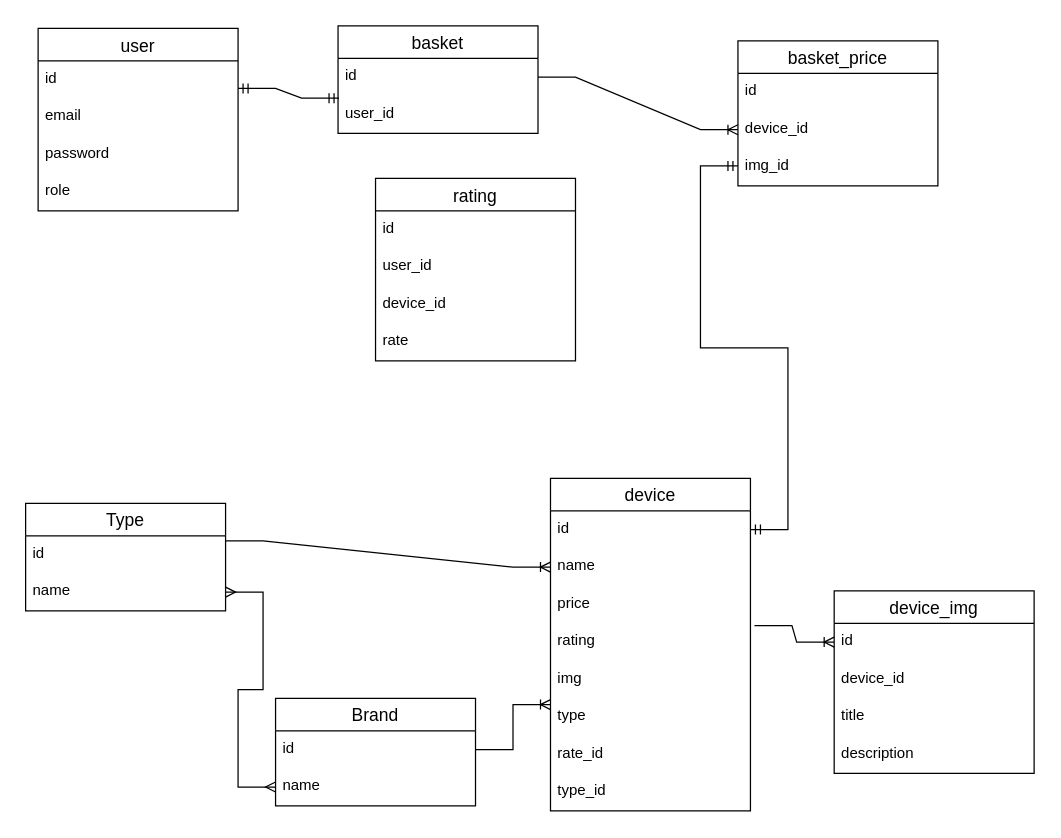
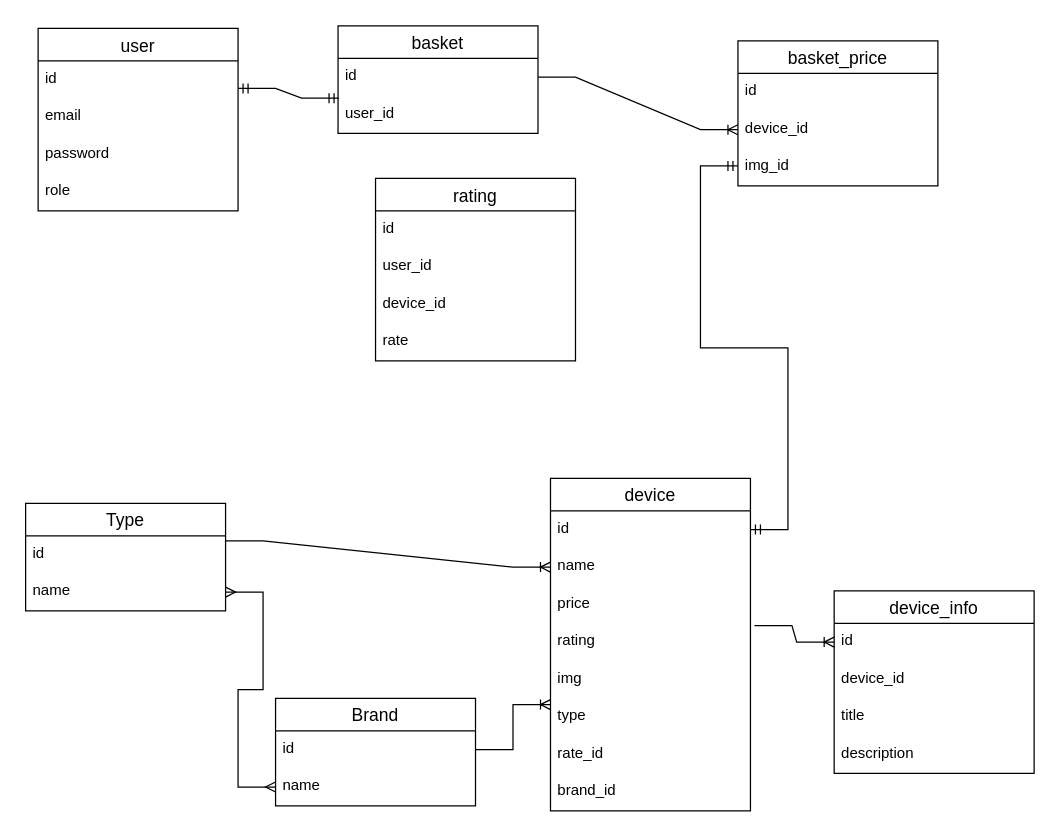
  <mxCell id="0" />
  <mxCell id="1" parent="0" />
  <mxCell id="2" value="user" style="swimlane;fontStyle=0;childLayout=stackLayout;horizontal=1;startSize=26;horizontalStack=0;resizeParent=1;resizeParentMax=0;resizeLast=0;collapsible=1;marginBottom=0;align=center;fontSize=14;" vertex="1" parent="1"><mxGeometry x="30" y="22" width="160" height="146" as="geometry" /></mxCell>
  <mxCell id="3" value="id" style="text;strokeColor=none;fillColor=none;spacingLeft=4;spacingRight=4;overflow=hidden;rotatable=0;points=[[0,0.5],[1,0.5]];portConstraint=eastwest;fontSize=12;" vertex="1" parent="2"><mxGeometry y="26" width="160" height="30" as="geometry" /></mxCell>
  <mxCell id="4" value="email" style="text;strokeColor=none;fillColor=none;spacingLeft=4;spacingRight=4;overflow=hidden;rotatable=0;points=[[0,0.5],[1,0.5]];portConstraint=eastwest;fontSize=12;" vertex="1" parent="2"><mxGeometry y="56" width="160" height="30" as="geometry" /></mxCell>
  <mxCell id="5" value="password" style="text;strokeColor=none;fillColor=none;spacingLeft=4;spacingRight=4;overflow=hidden;rotatable=0;points=[[0,0.5],[1,0.5]];portConstraint=eastwest;fontSize=12;" vertex="1" parent="2"><mxGeometry y="86" width="160" height="30" as="geometry" /></mxCell>
  <mxCell id="6" value="role" style="text;strokeColor=none;fillColor=none;spacingLeft=4;spacingRight=4;overflow=hidden;rotatable=0;points=[[0,0.5],[1,0.5]];portConstraint=eastwest;fontSize=12;" vertex="1" parent="2"><mxGeometry y="116" width="160" height="30" as="geometry" /></mxCell>
  <mxCell id="7" value="basket" style="swimlane;fontStyle=0;childLayout=stackLayout;horizontal=1;startSize=26;horizontalStack=0;resizeParent=1;resizeParentMax=0;resizeLast=0;collapsible=1;marginBottom=0;align=center;fontSize=14;" vertex="1" parent="1"><mxGeometry x="270" y="20" width="160" height="86" as="geometry" /></mxCell>
  <mxCell id="8" value="id" style="text;strokeColor=none;fillColor=none;spacingLeft=4;spacingRight=4;overflow=hidden;rotatable=0;points=[[0,0.5],[1,0.5]];portConstraint=eastwest;fontSize=12;" vertex="1" parent="7"><mxGeometry y="26" width="160" height="30" as="geometry" /></mxCell>
  <mxCell id="9" value="user_id" style="text;strokeColor=none;fillColor=none;spacingLeft=4;spacingRight=4;overflow=hidden;rotatable=0;points=[[0,0.5],[1,0.5]];portConstraint=eastwest;fontSize=12;" vertex="1" parent="7"><mxGeometry y="56" width="160" height="30" as="geometry" /></mxCell>
  <mxCell id="10" value="" style="edgeStyle=entityRelationEdgeStyle;fontSize=12;html=1;endArrow=ERmandOne;startArrow=ERmandOne;rounded=0;entryX=0.005;entryY=0.06;entryDx=0;entryDy=0;entryPerimeter=0;" edge="1" parent="1" target="9"><mxGeometry width="100" height="100" relative="1" as="geometry"><mxPoint x="190" y="70" as="sourcePoint" /><mxPoint x="460" y="232" as="targetPoint" /></mxGeometry></mxCell>
  <mxCell id="11" value="device" style="swimlane;fontStyle=0;childLayout=stackLayout;horizontal=1;startSize=26;horizontalStack=0;resizeParent=1;resizeParentMax=0;resizeLast=0;collapsible=1;marginBottom=0;align=center;fontSize=14;" vertex="1" parent="1"><mxGeometry x="440" y="382" width="160" height="266" as="geometry" /></mxCell>
  <mxCell id="12" value="id" style="text;strokeColor=none;fillColor=none;spacingLeft=4;spacingRight=4;overflow=hidden;rotatable=0;points=[[0,0.5],[1,0.5]];portConstraint=eastwest;fontSize=12;" vertex="1" parent="11"><mxGeometry y="26" width="160" height="30" as="geometry" /></mxCell>
  <mxCell id="13" value="name" style="text;strokeColor=none;fillColor=none;spacingLeft=4;spacingRight=4;overflow=hidden;rotatable=0;points=[[0,0.5],[1,0.5]];portConstraint=eastwest;fontSize=12;" vertex="1" parent="11"><mxGeometry y="56" width="160" height="30" as="geometry" /></mxCell>
  <mxCell id="14" value="price" style="text;strokeColor=none;fillColor=none;spacingLeft=4;spacingRight=4;overflow=hidden;rotatable=0;points=[[0,0.5],[1,0.5]];portConstraint=eastwest;fontSize=12;" vertex="1" parent="11"><mxGeometry y="86" width="160" height="30" as="geometry" /></mxCell>
  <mxCell id="15" value="rating" style="text;strokeColor=none;fillColor=none;spacingLeft=4;spacingRight=4;overflow=hidden;rotatable=0;points=[[0,0.5],[1,0.5]];portConstraint=eastwest;fontSize=12;" vertex="1" parent="11"><mxGeometry y="116" width="160" height="30" as="geometry" /></mxCell>
  <mxCell id="16" value="img" style="text;strokeColor=none;fillColor=none;spacingLeft=4;spacingRight=4;overflow=hidden;rotatable=0;points=[[0,0.5],[1,0.5]];portConstraint=eastwest;fontSize=12;" vertex="1" parent="11"><mxGeometry y="146" width="160" height="30" as="geometry" /></mxCell>
  <mxCell id="17" value="type" style="text;strokeColor=none;fillColor=none;spacingLeft=4;spacingRight=4;overflow=hidden;rotatable=0;points=[[0,0.5],[1,0.5]];portConstraint=eastwest;fontSize=12;" vertex="1" parent="11"><mxGeometry y="176" width="160" height="30" as="geometry" /></mxCell>
  <mxCell id="18" value="rate_id" style="text;strokeColor=none;fillColor=none;spacingLeft=4;spacingRight=4;overflow=hidden;rotatable=0;points=[[0,0.5],[1,0.5]];portConstraint=eastwest;fontSize=12;" vertex="1" parent="11"><mxGeometry y="206" width="160" height="30" as="geometry" /></mxCell>
- <mxCell id="19" value="type_id" style="text;strokeColor=none;fillColor=none;spacingLeft=4;spacingRight=4;overflow=hidden;rotatable=0;points=[[0,0.5],[1,0.5]];portConstraint=eastwest;fontSize=12;" vertex="1" parent="11"><mxGeometry y="236" width="160" height="30" as="geometry" /></mxCell>
+ <mxCell id="19" value="brand_id" style="text;strokeColor=none;fillColor=none;spacingLeft=4;spacingRight=4;overflow=hidden;rotatable=0;points=[[0,0.5],[1,0.5]];portConstraint=eastwest;fontSize=12;" vertex="1" parent="11"><mxGeometry y="236" width="160" height="30" as="geometry" /></mxCell>
  <mxCell id="20" value="Brand" style="swimlane;fontStyle=0;childLayout=stackLayout;horizontal=1;startSize=26;horizontalStack=0;resizeParent=1;resizeParentMax=0;resizeLast=0;collapsible=1;marginBottom=0;align=center;fontSize=14;" vertex="1" parent="1"><mxGeometry x="220" y="558" width="160" height="86" as="geometry" /></mxCell>
  <mxCell id="21" value="id" style="text;strokeColor=none;fillColor=none;spacingLeft=4;spacingRight=4;overflow=hidden;rotatable=0;points=[[0,0.5],[1,0.5]];portConstraint=eastwest;fontSize=12;" vertex="1" parent="20"><mxGeometry y="26" width="160" height="30" as="geometry" /></mxCell>
  <mxCell id="22" value="name" style="text;strokeColor=none;fillColor=none;spacingLeft=4;spacingRight=4;overflow=hidden;rotatable=0;points=[[0,0.5],[1,0.5]];portConstraint=eastwest;fontSize=12;" vertex="1" parent="20"><mxGeometry y="56" width="160" height="30" as="geometry" /></mxCell>
  <mxCell id="23" value="Type" style="swimlane;fontStyle=0;childLayout=stackLayout;horizontal=1;startSize=26;horizontalStack=0;resizeParent=1;resizeParentMax=0;resizeLast=0;collapsible=1;marginBottom=0;align=center;fontSize=14;" vertex="1" parent="1"><mxGeometry x="20" y="402" width="160" height="86" as="geometry" /></mxCell>
  <mxCell id="24" value="id" style="text;strokeColor=none;fillColor=none;spacingLeft=4;spacingRight=4;overflow=hidden;rotatable=0;points=[[0,0.5],[1,0.5]];portConstraint=eastwest;fontSize=12;" vertex="1" parent="23"><mxGeometry y="26" width="160" height="30" as="geometry" /></mxCell>
  <mxCell id="25" value="name" style="text;strokeColor=none;fillColor=none;spacingLeft=4;spacingRight=4;overflow=hidden;rotatable=0;points=[[0,0.5],[1,0.5]];portConstraint=eastwest;fontSize=12;" vertex="1" parent="23"><mxGeometry y="56" width="160" height="30" as="geometry" /></mxCell>
  <mxCell id="26" value="" style="edgeStyle=entityRelationEdgeStyle;fontSize=12;html=1;endArrow=ERoneToMany;rounded=0;exitX=1;exitY=0.5;exitDx=0;exitDy=0;entryX=0;entryY=0.167;entryDx=0;entryDy=0;entryPerimeter=0;" edge="1" parent="1" source="21" target="17"><mxGeometry width="100" height="100" relative="1" as="geometry"><mxPoint x="360" y="332" as="sourcePoint" /><mxPoint x="460" y="232" as="targetPoint" /></mxGeometry></mxCell>
  <mxCell id="27" value="" style="edgeStyle=entityRelationEdgeStyle;fontSize=12;html=1;endArrow=ERoneToMany;rounded=0;exitX=1;exitY=0.133;exitDx=0;exitDy=0;exitPerimeter=0;entryX=0;entryY=0.5;entryDx=0;entryDy=0;" edge="1" parent="1" source="24" target="13"><mxGeometry width="100" height="100" relative="1" as="geometry"><mxPoint x="360" y="332" as="sourcePoint" /><mxPoint x="460" y="232" as="targetPoint" /></mxGeometry></mxCell>
  <mxCell id="28" value="" style="edgeStyle=entityRelationEdgeStyle;fontSize=12;html=1;endArrow=ERmany;startArrow=ERmany;rounded=0;entryX=1;entryY=0.5;entryDx=0;entryDy=0;exitX=0;exitY=0.5;exitDx=0;exitDy=0;" edge="1" parent="1" source="22" target="25"><mxGeometry width="100" height="100" relative="1" as="geometry"><mxPoint x="20" y="652" as="sourcePoint" /><mxPoint x="70" y="372" as="targetPoint" /></mxGeometry></mxCell>
- <mxCell id="29" value="device_img" style="swimlane;fontStyle=0;childLayout=stackLayout;horizontal=1;startSize=26;horizontalStack=0;resizeParent=1;resizeParentMax=0;resizeLast=0;collapsible=1;marginBottom=0;align=center;fontSize=14;" vertex="1" parent="1"><mxGeometry x="667" y="472" width="160" height="146" as="geometry" /></mxCell>
+ <mxCell id="29" value="device_info" style="swimlane;fontStyle=0;childLayout=stackLayout;horizontal=1;startSize=26;horizontalStack=0;resizeParent=1;resizeParentMax=0;resizeLast=0;collapsible=1;marginBottom=0;align=center;fontSize=14;" vertex="1" parent="1"><mxGeometry x="667" y="472" width="160" height="146" as="geometry" /></mxCell>
  <mxCell id="30" value="id" style="text;strokeColor=none;fillColor=none;spacingLeft=4;spacingRight=4;overflow=hidden;rotatable=0;points=[[0,0.5],[1,0.5]];portConstraint=eastwest;fontSize=12;" vertex="1" parent="29"><mxGeometry y="26" width="160" height="30" as="geometry" /></mxCell>
  <mxCell id="31" value="device_id" style="text;strokeColor=none;fillColor=none;spacingLeft=4;spacingRight=4;overflow=hidden;rotatable=0;points=[[0,0.5],[1,0.5]];portConstraint=eastwest;fontSize=12;" vertex="1" parent="29"><mxGeometry y="56" width="160" height="30" as="geometry" /></mxCell>
  <mxCell id="32" value="title" style="text;strokeColor=none;fillColor=none;spacingLeft=4;spacingRight=4;overflow=hidden;rotatable=0;points=[[0,0.5],[1,0.5]];portConstraint=eastwest;fontSize=12;" vertex="1" parent="29"><mxGeometry y="86" width="160" height="30" as="geometry" /></mxCell>
  <mxCell id="33" value="description" style="text;strokeColor=none;fillColor=none;spacingLeft=4;spacingRight=4;overflow=hidden;rotatable=0;points=[[0,0.5],[1,0.5]];portConstraint=eastwest;fontSize=12;" vertex="1" parent="29"><mxGeometry y="116" width="160" height="30" as="geometry" /></mxCell>
  <mxCell id="34" value="" style="edgeStyle=entityRelationEdgeStyle;fontSize=12;html=1;endArrow=ERoneToMany;rounded=0;entryX=0;entryY=0.5;entryDx=0;entryDy=0;exitX=1.02;exitY=0.06;exitDx=0;exitDy=0;exitPerimeter=0;" edge="1" parent="1" source="15" target="30"><mxGeometry width="100" height="100" relative="1" as="geometry"><mxPoint x="360" y="432" as="sourcePoint" /><mxPoint x="460" y="332" as="targetPoint" /></mxGeometry></mxCell>
  <mxCell id="35" value="basket_price" style="swimlane;fontStyle=0;childLayout=stackLayout;horizontal=1;startSize=26;horizontalStack=0;resizeParent=1;resizeParentMax=0;resizeLast=0;collapsible=1;marginBottom=0;align=center;fontSize=14;" vertex="1" parent="1"><mxGeometry x="590" y="32" width="160" height="116" as="geometry" /></mxCell>
  <mxCell id="36" value="id" style="text;strokeColor=none;fillColor=none;spacingLeft=4;spacingRight=4;overflow=hidden;rotatable=0;points=[[0,0.5],[1,0.5]];portConstraint=eastwest;fontSize=12;" vertex="1" parent="35"><mxGeometry y="26" width="160" height="30" as="geometry" /></mxCell>
  <mxCell id="37" value="device_id" style="text;strokeColor=none;fillColor=none;spacingLeft=4;spacingRight=4;overflow=hidden;rotatable=0;points=[[0,0.5],[1,0.5]];portConstraint=eastwest;fontSize=12;" vertex="1" parent="35"><mxGeometry y="56" width="160" height="30" as="geometry" /></mxCell>
  <mxCell id="38" value="img_id" style="text;strokeColor=none;fillColor=none;spacingLeft=4;spacingRight=4;overflow=hidden;rotatable=0;points=[[0,0.5],[1,0.5]];portConstraint=eastwest;fontSize=12;" vertex="1" parent="35"><mxGeometry y="86" width="160" height="30" as="geometry" /></mxCell>
  <mxCell id="39" value="" style="edgeStyle=entityRelationEdgeStyle;fontSize=12;html=1;endArrow=ERoneToMany;rounded=0;entryX=0;entryY=0.5;entryDx=0;entryDy=0;exitX=1;exitY=0.5;exitDx=0;exitDy=0;" edge="1" parent="1" source="8" target="37"><mxGeometry width="100" height="100" relative="1" as="geometry"><mxPoint x="390" y="352" as="sourcePoint" /><mxPoint x="490" y="252" as="targetPoint" /></mxGeometry></mxCell>
  <mxCell id="40" value="" style="edgeStyle=entityRelationEdgeStyle;fontSize=12;html=1;endArrow=ERmandOne;startArrow=ERmandOne;rounded=0;" edge="1" parent="1" source="12"><mxGeometry width="100" height="100" relative="1" as="geometry"><mxPoint x="390" y="352" as="sourcePoint" /><mxPoint x="590" y="132" as="targetPoint" /></mxGeometry></mxCell>
  <mxCell id="41" value="rating" style="swimlane;fontStyle=0;childLayout=stackLayout;horizontal=1;startSize=26;horizontalStack=0;resizeParent=1;resizeParentMax=0;resizeLast=0;collapsible=1;marginBottom=0;align=center;fontSize=14;" vertex="1" parent="1"><mxGeometry x="300" y="142" width="160" height="146" as="geometry" /></mxCell>
  <mxCell id="42" value="id" style="text;strokeColor=none;fillColor=none;spacingLeft=4;spacingRight=4;overflow=hidden;rotatable=0;points=[[0,0.5],[1,0.5]];portConstraint=eastwest;fontSize=12;" vertex="1" parent="41"><mxGeometry y="26" width="160" height="30" as="geometry" /></mxCell>
  <mxCell id="43" value="user_id" style="text;strokeColor=none;fillColor=none;spacingLeft=4;spacingRight=4;overflow=hidden;rotatable=0;points=[[0,0.5],[1,0.5]];portConstraint=eastwest;fontSize=12;" vertex="1" parent="41"><mxGeometry y="56" width="160" height="30" as="geometry" /></mxCell>
  <mxCell id="44" value="device_id" style="text;strokeColor=none;fillColor=none;spacingLeft=4;spacingRight=4;overflow=hidden;rotatable=0;points=[[0,0.5],[1,0.5]];portConstraint=eastwest;fontSize=12;" vertex="1" parent="41"><mxGeometry y="86" width="160" height="30" as="geometry" /></mxCell>
  <mxCell id="45" value="rate" style="text;strokeColor=none;fillColor=none;spacingLeft=4;spacingRight=4;overflow=hidden;rotatable=0;points=[[0,0.5],[1,0.5]];portConstraint=eastwest;fontSize=12;" vertex="1" parent="41"><mxGeometry y="116" width="160" height="30" as="geometry" /></mxCell>
